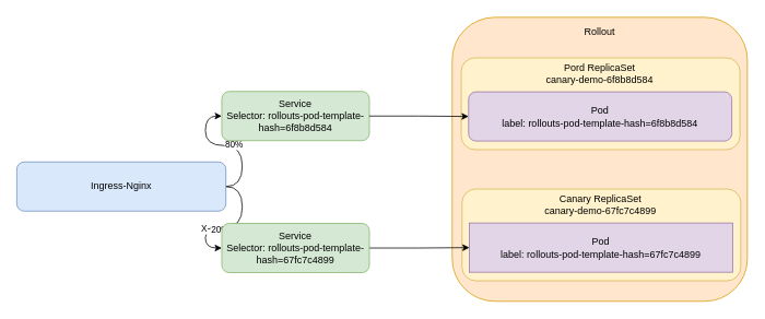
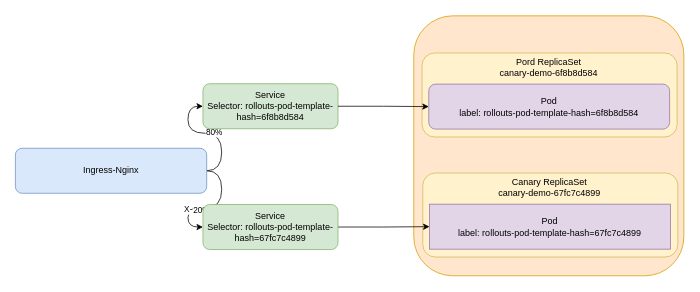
  <mxCell id="0" />
  <mxCell id="1" parent="0" />
  <mxCell id="2" style="edgeStyle=orthogonalEdgeStyle;rounded=0;orthogonalLoop=1;jettySize=auto;html=1;exitX=1;exitY=0.5;exitDx=0;exitDy=0;entryX=0;entryY=0.5;entryDx=0;entryDy=0;curved=1;" parent="1" source="7" target="8" edge="1"><mxGeometry relative="1" as="geometry" /></mxCell>
  <mxCell id="3" value="80%" style="edgeLabel;html=1;align=center;verticalAlign=middle;resizable=0;points=[];" parent="2" vertex="1" connectable="0"><mxGeometry x="-0.043" y="-2" relative="1" as="geometry"><mxPoint x="1" as="offset" /></mxGeometry></mxCell>
  <mxCell id="4" style="edgeStyle=orthogonalEdgeStyle;rounded=0;orthogonalLoop=1;jettySize=auto;html=1;exitX=1;exitY=0.5;exitDx=0;exitDy=0;entryX=0;entryY=0.5;entryDx=0;entryDy=0;curved=1;" parent="1" source="7" target="18" edge="1"><mxGeometry relative="1" as="geometry" /></mxCell>
  <mxCell id="5" value="X-Canary: always" style="edgeLabel;html=1;align=center;verticalAlign=middle;resizable=0;points=[];" parent="4" vertex="1" connectable="0"><mxGeometry x="-0.024" y="1" relative="1" as="geometry"><mxPoint as="offset" /></mxGeometry></mxCell>
  <mxCell id="6" value="20%" style="edgeLabel;html=1;align=center;verticalAlign=middle;resizable=0;points=[];" parent="4" vertex="1" connectable="0"><mxGeometry x="0.224" y="1" relative="1" as="geometry"><mxPoint y="1" as="offset" /></mxGeometry></mxCell>
  <mxCell id="7" value="Ingress-Nginx" style="rounded=1;whiteSpace=wrap;html=1;fillColor=#dae8fc;strokeColor=#6c8ebf;" parent="1" vertex="1"><mxGeometry x="20" y="197" width="255" height="60" as="geometry" /></mxCell>
  <mxCell id="8" value="Service&lt;br&gt;Selector: rollouts-pod-template-hash=6f8b8d584" style="rounded=1;whiteSpace=wrap;html=1;fillColor=#d5e8d4;strokeColor=#82b366;" parent="1" vertex="1"><mxGeometry x="270" y="111" width="180" height="60" as="geometry" /></mxCell>
  <mxCell id="9" value="" style="rounded=1;whiteSpace=wrap;html=1;fillColor=#ffe6cc;strokeColor=#d79b00;" parent="1" vertex="1"><mxGeometry x="551" y="20.5" width="360" height="346.5" as="geometry" /></mxCell>
- <mxCell id="10" value="Rollout" style="text;html=1;strokeColor=none;fillColor=none;align=center;verticalAlign=middle;whiteSpace=wrap;rounded=0;" parent="1" vertex="1"><mxGeometry x="676" y="23.5" width="110" height="30" as="geometry" /></mxCell>
  <mxCell id="11" value="" style="rounded=1;whiteSpace=wrap;html=1;fillColor=#fff2cc;strokeColor=#d6b656;" parent="1" vertex="1"><mxGeometry x="562" y="70" width="340" height="112" as="geometry" /></mxCell>
  <mxCell id="12" value="Pod&lt;br&gt;label: rollouts-pod-template-hash=6f8b8d584" style="rounded=1;whiteSpace=wrap;html=1;fillColor=#e1d5e7;strokeColor=#9673a6;" parent="1" vertex="1"><mxGeometry x="571" y="111.5" width="321" height="60" as="geometry" /></mxCell>
  <mxCell id="13" value="Pord ReplicaSet&lt;br&gt;canary-demo-6f8b8d584" style="text;html=1;strokeColor=none;fillColor=none;align=center;verticalAlign=middle;whiteSpace=wrap;rounded=0;" parent="1" vertex="1"><mxGeometry x="643" y="74" width="176" height="30" as="geometry" /></mxCell>
  <mxCell id="14" value="" style="rounded=1;whiteSpace=wrap;html=1;fillColor=#fff2cc;strokeColor=#d6b656;" parent="1" vertex="1"><mxGeometry x="563" y="230" width="340" height="112" as="geometry" /></mxCell>
  <mxCell id="15" value="Pod&lt;br&gt;label: rollouts-pod-template-hash=67fc7c4899" style="whiteSpace=wrap;html=1;fillColor=#e1d5e7;strokeColor=#9673a6;rounded=0;" parent="1" vertex="1"><mxGeometry x="572" y="271.5" width="321" height="60" as="geometry" /></mxCell>
  <mxCell id="16" value="Canary ReplicaSet&lt;br&gt;canary-demo-67fc7c4899" style="text;html=1;strokeColor=none;fillColor=none;align=center;verticalAlign=middle;whiteSpace=wrap;rounded=0;" parent="1" vertex="1"><mxGeometry x="644" y="234" width="176" height="30" as="geometry" /></mxCell>
  <mxCell id="17" style="edgeStyle=orthogonalEdgeStyle;rounded=0;orthogonalLoop=1;jettySize=auto;html=1;exitX=1;exitY=0.5;exitDx=0;exitDy=0;entryX=0;entryY=0.5;entryDx=0;entryDy=0;" edge="1" parent="1" source="18" target="15"><mxGeometry relative="1" as="geometry" /></mxCell>
  <mxCell id="18" value="Service&lt;br&gt;Selector: rollouts-pod-template-hash=67fc7c4899" style="rounded=1;whiteSpace=wrap;html=1;fillColor=#d5e8d4;strokeColor=#82b366;" parent="1" vertex="1"><mxGeometry x="270" y="272" width="180" height="60" as="geometry" /></mxCell>
  <mxCell id="19" style="edgeStyle=orthogonalEdgeStyle;rounded=0;orthogonalLoop=1;jettySize=auto;html=1;exitX=1;exitY=0.5;exitDx=0;exitDy=0;" edge="1" parent="1" source="8" target="12"><mxGeometry relative="1" as="geometry" /></mxCell>
